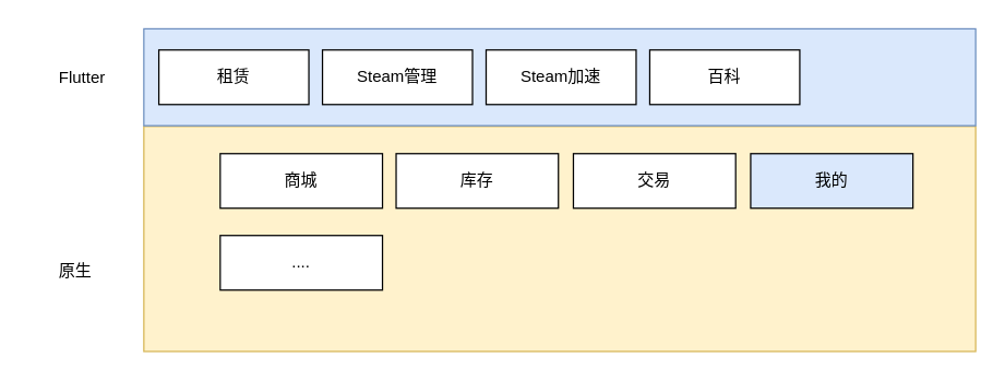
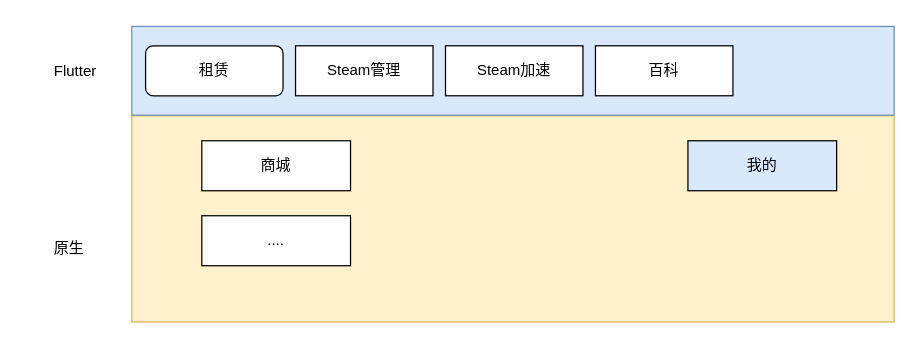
  <mxCell id="0" />
  <mxCell id="1" parent="0" />
  <mxCell id="2" value="" style="rounded=0;whiteSpace=wrap;html=1;fillColor=#fff2cc;strokeColor=#d6b656;" vertex="1" parent="1"><mxGeometry x="105" y="92" width="610" height="165" as="geometry" /></mxCell>
  <mxCell id="3" value="" style="rounded=0;whiteSpace=wrap;html=1;fillColor=#dae8fc;strokeColor=#6c8ebf;" vertex="1" parent="1"><mxGeometry x="105" y="20.5" width="610" height="71" as="geometry" /></mxCell>
- <mxCell id="4" value="租赁" style="rounded=0;whiteSpace=wrap;html=1;" vertex="1" parent="1"><mxGeometry x="116" y="36" width="110" height="40" as="geometry" /></mxCell>
+ <mxCell id="4" value="租赁" style="whiteSpace=wrap;html=1;rounded=1;" vertex="1" parent="1"><mxGeometry x="116" y="36" width="110" height="40" as="geometry" /></mxCell>
  <mxCell id="5" value="Steam管理" style="rounded=0;whiteSpace=wrap;html=1;" vertex="1" parent="1"><mxGeometry x="236" y="36" width="110" height="40" as="geometry" /></mxCell>
  <mxCell id="6" value="Steam加速" style="rounded=0;whiteSpace=wrap;html=1;" vertex="1" parent="1"><mxGeometry x="356" y="36" width="110" height="40" as="geometry" /></mxCell>
  <mxCell id="7" value="百科" style="rounded=0;whiteSpace=wrap;html=1;" vertex="1" parent="1"><mxGeometry x="476" y="36" width="110" height="40" as="geometry" /></mxCell>
  <mxCell id="8" value="商城" style="rounded=0;whiteSpace=wrap;html=1;" vertex="1" parent="1"><mxGeometry x="161" y="112" width="119" height="40" as="geometry" /></mxCell>
- <mxCell id="9" value="库存" style="rounded=0;whiteSpace=wrap;html=1;" vertex="1" parent="1"><mxGeometry x="290" y="112" width="119" height="40" as="geometry" /></mxCell>
- <mxCell id="10" value="交易" style="rounded=0;whiteSpace=wrap;html=1;" vertex="1" parent="1"><mxGeometry x="420" y="112" width="119" height="40" as="geometry" /></mxCell>
  <mxCell id="11" value="我的" style="rounded=0;whiteSpace=wrap;html=1;fillColor=#dae8fc;" vertex="1" parent="1"><mxGeometry x="550" y="112" width="119" height="40" as="geometry" /></mxCell>
  <mxCell id="12" value="...." style="rounded=0;whiteSpace=wrap;html=1;" vertex="1" parent="1"><mxGeometry x="161" y="172" width="119" height="40" as="geometry" /></mxCell>
  <mxCell id="13" value="Flutter" style="text;html=1;align=center;verticalAlign=middle;whiteSpace=wrap;rounded=0;" vertex="1" parent="1"><mxGeometry x="25" y="41" width="70" height="31" as="geometry" /></mxCell>
  <mxCell id="14" value="原生" style="text;html=1;align=center;verticalAlign=middle;whiteSpace=wrap;rounded=0;" vertex="1" parent="1"><mxGeometry x="20" y="182" width="70" height="31" as="geometry" /></mxCell>
